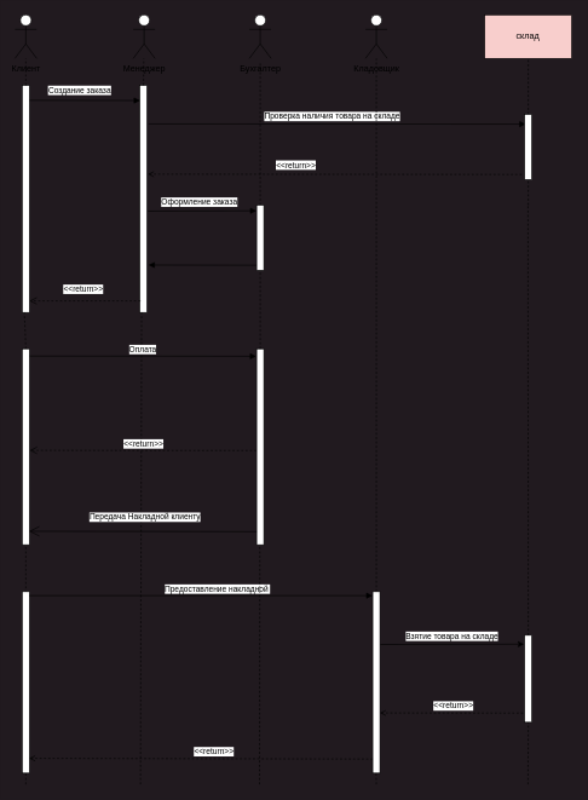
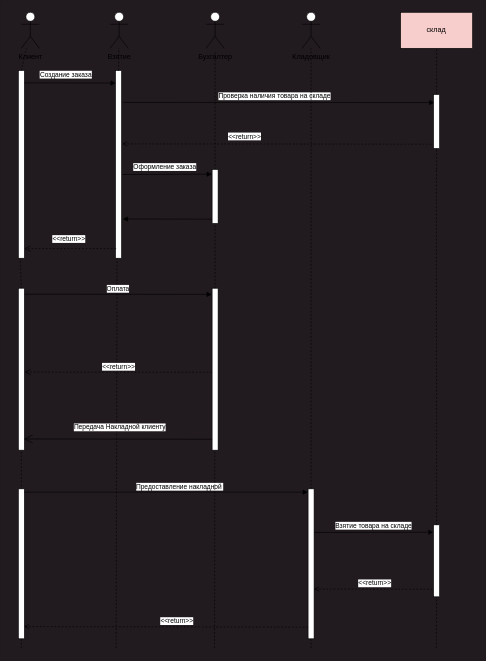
  <mxCell id="0" />
  <mxCell id="1" parent="0" />
- <mxCell id="2" value="Клиент" style="shape=umlActor;verticalLabelPosition=bottom;verticalAlign=top;html=1;outlineConnect=0;" vertex="1" parent="1"><mxGeometry x="20" y="20" width="30" height="60" as="geometry" /></mxCell>
+ <mxCell id="2" value="Клиент" style="shape=umlActor;verticalLabelPosition=bottom;verticalAlign=top;html=1;outlineConnect=0;" vertex="1" parent="1"><mxGeometry x="35" y="20" width="30" height="60" as="geometry" /></mxCell>
  <mxCell id="3" value="Кладовщик" style="shape=umlActor;verticalLabelPosition=bottom;verticalAlign=top;html=1;outlineConnect=0;" vertex="1" parent="1"><mxGeometry x="503" y="20" width="30" height="60" as="geometry" /></mxCell>
- <mxCell id="4" value="Менеджер" style="shape=umlActor;verticalLabelPosition=bottom;verticalAlign=top;html=1;outlineConnect=0;" vertex="1" parent="1"><mxGeometry x="183" y="20" width="30" height="60" as="geometry" /></mxCell>
+ <mxCell id="4" value="Взятие" style="shape=umlActor;verticalLabelPosition=bottom;verticalAlign=top;html=1;outlineConnect=0;" vertex="1" parent="1"><mxGeometry x="183" y="20" width="30" height="60" as="geometry" /></mxCell>
  <mxCell id="5" value="Бухгалтер" style="shape=umlActor;verticalLabelPosition=bottom;verticalAlign=top;html=1;outlineConnect=0;" vertex="1" parent="1"><mxGeometry x="343" y="20" width="30" height="60" as="geometry" /></mxCell>
  <mxCell id="6" value="" style="rounded=0;whiteSpace=wrap;html=1;" vertex="1" parent="1"><mxGeometry x="30" y="117" width="10" height="313" as="geometry" /></mxCell>
  <mxCell id="7" value="" style="rounded=0;whiteSpace=wrap;html=1;" vertex="1" parent="1"><mxGeometry x="192" y="117" width="10" height="313" as="geometry" /></mxCell>
  <mxCell id="8" value="" style="endArrow=none;dashed=1;html=1;rounded=0;exitX=0.5;exitY=0;exitDx=0;exitDy=0;" edge="1" parent="1" source="7" target="4"><mxGeometry width="50" height="50" relative="1" as="geometry"><mxPoint x="443" y="117" as="sourcePoint" /><mxPoint x="493" y="67" as="targetPoint" /></mxGeometry></mxCell>
  <mxCell id="9" value="" style="endArrow=block;html=1;rounded=0;endFill=1;exitX=1.011;exitY=0.066;exitDx=0;exitDy=0;exitPerimeter=0;entryX=0.033;entryY=0.067;entryDx=0;entryDy=0;entryPerimeter=0;" edge="1" parent="1" source="6" target="7"><mxGeometry width="50" height="50" relative="1" as="geometry"><mxPoint x="50" y="142" as="sourcePoint" /><mxPoint x="250" y="142" as="targetPoint" /></mxGeometry></mxCell>
  <mxCell id="10" value="Создание заказа" style="edgeLabel;html=1;align=center;verticalAlign=middle;resizable=0;points=[];" vertex="1" connectable="0" parent="9"><mxGeometry x="0.008" y="2" relative="1" as="geometry"><mxPoint x="-9" y="-12" as="offset" /></mxGeometry></mxCell>
  <mxCell id="11" value="" style="endArrow=block;html=1;rounded=0;endFill=1;entryX=0.153;entryY=0.15;entryDx=0;entryDy=0;entryPerimeter=0;exitX=1.2;exitY=0.17;exitDx=0;exitDy=0;exitPerimeter=0;" edge="1" parent="1" source="7" target="46"><mxGeometry width="50" height="50" relative="1" as="geometry"><mxPoint x="202" y="154" as="sourcePoint" /><mxPoint x="2023" y="127" as="targetPoint" /></mxGeometry></mxCell>
  <mxCell id="12" value="Проверка наличия товара на складе" style="edgeLabel;html=1;align=center;verticalAlign=middle;resizable=0;points=[];" vertex="1" connectable="0" parent="11"><mxGeometry x="-0.029" y="1" relative="1" as="geometry"><mxPoint y="-10" as="offset" /></mxGeometry></mxCell>
  <mxCell id="13" value="" style="endArrow=none;dashed=1;html=1;rounded=0;endFill=0;startArrow=open;startFill=0;exitX=1.117;exitY=0.391;exitDx=0;exitDy=0;exitPerimeter=0;entryX=-0.022;entryY=0.921;entryDx=0;entryDy=0;entryPerimeter=0;" edge="1" parent="1" source="7" target="46"><mxGeometry width="50" height="50" relative="1" as="geometry"><mxPoint x="1843" y="210" as="sourcePoint" /><mxPoint x="2973" y="210" as="targetPoint" /></mxGeometry></mxCell>
  <mxCell id="14" value="&amp;lt;&amp;lt;return&amp;gt;&amp;gt;" style="edgeLabel;html=1;align=center;verticalAlign=middle;resizable=0;points=[];" vertex="1" connectable="0" parent="13"><mxGeometry x="0.156" y="2" relative="1" as="geometry"><mxPoint x="-97" y="-11" as="offset" /></mxGeometry></mxCell>
  <mxCell id="15" value="" style="endArrow=block;html=1;rounded=0;endFill=1;exitX=1.117;exitY=0.554;exitDx=0;exitDy=0;exitPerimeter=0;entryX=-0.034;entryY=0.088;entryDx=0;entryDy=0;entryPerimeter=0;" edge="1" parent="1" source="7" target="49"><mxGeometry width="50" height="50" relative="1" as="geometry"><mxPoint x="213" y="287" as="sourcePoint" /><mxPoint x="373" y="240" as="targetPoint" /></mxGeometry></mxCell>
  <mxCell id="16" value="Оформление&amp;nbsp;заказа" style="edgeLabel;html=1;align=center;verticalAlign=middle;resizable=0;points=[];" vertex="1" connectable="0" parent="15"><mxGeometry x="0.1" y="-1" relative="1" as="geometry"><mxPoint x="-12" y="-14" as="offset" /></mxGeometry></mxCell>
  <mxCell id="17" value="" style="endArrow=none;dashed=1;html=1;rounded=0;exitX=0.5;exitY=0;exitDx=0;exitDy=0;" edge="1" parent="1" source="6" target="2"><mxGeometry width="50" height="50" relative="1" as="geometry"><mxPoint x="50" y="157" as="sourcePoint" /><mxPoint x="100" y="107" as="targetPoint" /></mxGeometry></mxCell>
  <mxCell id="18" value="" style="endArrow=none;dashed=1;html=1;rounded=0;exitX=0.5;exitY=0;exitDx=0;exitDy=0;" edge="1" parent="1" source="49"><mxGeometry width="50" height="50" relative="1" as="geometry"><mxPoint x="358" y="507" as="sourcePoint" /><mxPoint x="358" y="87" as="targetPoint" /></mxGeometry></mxCell>
  <mxCell id="19" value="" style="rounded=0;whiteSpace=wrap;html=1;" vertex="1" parent="1"><mxGeometry x="353" y="480" width="10" height="270" as="geometry" /></mxCell>
  <mxCell id="20" value="" style="endArrow=none;dashed=1;html=1;rounded=0;entryX=0.25;entryY=1;entryDx=0;entryDy=0;" edge="1" parent="1" target="7"><mxGeometry width="50" height="50" relative="1" as="geometry"><mxPoint x="193" y="1080" as="sourcePoint" /><mxPoint x="473" y="727" as="targetPoint" /></mxGeometry></mxCell>
  <mxCell id="21" value="" style="html=1;verticalAlign=bottom;endArrow=open;dashed=1;endSize=8;curved=0;rounded=0;entryX=1;entryY=1;entryDx=0;entryDy=0;" edge="1" parent="1"><mxGeometry x="0.006" relative="1" as="geometry"><mxPoint x="193" y="414" as="sourcePoint" /><mxPoint x="40" y="414" as="targetPoint" /><mxPoint as="offset" /></mxGeometry></mxCell>
  <mxCell id="22" value="" style="endArrow=none;dashed=1;html=1;rounded=0;exitX=0.5;exitY=0;exitDx=0;exitDy=0;" edge="1" parent="1" source="23"><mxGeometry width="50" height="50" relative="1" as="geometry"><mxPoint x="35.25" y="657" as="sourcePoint" /><mxPoint x="33" y="430" as="targetPoint" /></mxGeometry></mxCell>
  <mxCell id="23" value="" style="rounded=0;whiteSpace=wrap;html=1;" vertex="1" parent="1"><mxGeometry x="30" y="480" width="10" height="270" as="geometry" /></mxCell>
  <mxCell id="24" value="Оплата" style="html=1;verticalAlign=bottom;endArrow=block;curved=0;rounded=0;exitX=1.01;exitY=0.033;exitDx=0;exitDy=0;exitPerimeter=0;entryX=-0.081;entryY=0.289;entryDx=0;entryDy=0;entryPerimeter=0;" edge="1" parent="1"><mxGeometry width="80" relative="1" as="geometry"><mxPoint x="40.32" y="490" as="sourcePoint" /><mxPoint x="352.41" y="490.3" as="targetPoint" /></mxGeometry></mxCell>
  <mxCell id="25" value="&amp;lt;&amp;lt;return&amp;gt;&amp;gt;" style="html=1;verticalAlign=bottom;endArrow=open;dashed=1;endSize=8;curved=0;rounded=0;entryX=1.01;entryY=0.366;entryDx=0;entryDy=0;entryPerimeter=0;exitX=-0.05;exitY=0.534;exitDx=0;exitDy=0;exitPerimeter=0;" edge="1" parent="1"><mxGeometry relative="1" as="geometry"><mxPoint x="352.72" y="620.15" as="sourcePoint" /><mxPoint x="40.32" y="619.87" as="targetPoint" /></mxGeometry></mxCell>
  <mxCell id="26" value="" style="endArrow=open;endFill=1;endSize=12;html=1;rounded=0;entryX=0.926;entryY=0.955;entryDx=0;entryDy=0;entryPerimeter=0;exitX=-0.022;exitY=0.968;exitDx=0;exitDy=0;exitPerimeter=0;" edge="1" parent="1"><mxGeometry width="160" relative="1" as="geometry"><mxPoint x="353" y="731.9" as="sourcePoint" /><mxPoint x="39.48" y="731.31" as="targetPoint" /></mxGeometry></mxCell>
  <mxCell id="27" value="Передача Накладной клиенту" style="edgeLabel;html=1;align=center;verticalAlign=middle;resizable=0;points=[];" vertex="1" connectable="0" parent="26"><mxGeometry x="0.3" y="-2" relative="1" as="geometry"><mxPoint x="49" y="-18" as="offset" /></mxGeometry></mxCell>
  <mxCell id="28" value="" style="endArrow=none;dashed=1;html=1;rounded=0;entryX=0.5;entryY=1;entryDx=0;entryDy=0;" edge="1" parent="1" target="23"><mxGeometry width="50" height="50" relative="1" as="geometry"><mxPoint x="35" y="1080" as="sourcePoint" /><mxPoint x="440" y="1127" as="targetPoint" /></mxGeometry></mxCell>
  <mxCell id="29" value="" style="rounded=0;whiteSpace=wrap;html=1;" vertex="1" parent="1"><mxGeometry x="30" y="814.5" width="10" height="250" as="geometry" /></mxCell>
  <mxCell id="30" value="" style="endArrow=none;dashed=1;html=1;rounded=0;" edge="1" parent="1" source="33" target="3"><mxGeometry width="50" height="50" relative="1" as="geometry"><mxPoint x="518" y="1397" as="sourcePoint" /><mxPoint x="293" y="607" as="targetPoint" /></mxGeometry></mxCell>
  <mxCell id="31" value="склад" style="rounded=0;whiteSpace=wrap;html=1;fillColor=#f8cecc;" vertex="1" parent="1"><mxGeometry x="667.24" y="20" width="120" height="60" as="geometry" /></mxCell>
  <mxCell id="32" value="" style="endArrow=none;dashed=1;html=1;rounded=0;" edge="1" parent="1" target="33"><mxGeometry width="50" height="50" relative="1" as="geometry"><mxPoint x="518" y="941.5" as="sourcePoint" /><mxPoint x="518" y="-375.5" as="targetPoint" /></mxGeometry></mxCell>
  <mxCell id="33" value="" style="rounded=0;whiteSpace=wrap;html=1;" vertex="1" parent="1"><mxGeometry x="513" y="814.5" width="10" height="250" as="geometry" /></mxCell>
  <mxCell id="34" value="" style="endArrow=block;html=1;rounded=0;endFill=1;exitX=0.96;exitY=0.022;exitDx=0;exitDy=0;exitPerimeter=0;entryX=-0.036;entryY=0.022;entryDx=0;entryDy=0;entryPerimeter=0;" edge="1" parent="1" source="29" target="33"><mxGeometry width="50" height="50" relative="1" as="geometry"><mxPoint x="53" y="814.5" as="sourcePoint" /><mxPoint x="1130" y="824.5" as="targetPoint" /></mxGeometry></mxCell>
  <mxCell id="35" value="Предоставление накладной&amp;nbsp;" style="edgeLabel;html=1;align=center;verticalAlign=middle;resizable=0;points=[];" vertex="1" connectable="0" parent="34"><mxGeometry x="-0.024" y="4" relative="1" as="geometry"><mxPoint x="28" y="-6" as="offset" /></mxGeometry></mxCell>
  <mxCell id="36" value="" style="endArrow=none;dashed=1;html=1;rounded=0;entryX=0.5;entryY=1;entryDx=0;entryDy=0;" edge="1" parent="1" source="46" target="31"><mxGeometry width="50" height="50" relative="1" as="geometry"><mxPoint x="727.24" y="1647" as="sourcePoint" /><mxPoint x="627.24" y="237" as="targetPoint" /></mxGeometry></mxCell>
  <mxCell id="37" value="" style="endArrow=none;dashed=1;html=1;rounded=0;entryX=0.5;entryY=1;entryDx=0;entryDy=0;" edge="1" parent="1" target="38"><mxGeometry width="50" height="50" relative="1" as="geometry"><mxPoint x="727" y="1080" as="sourcePoint" /><mxPoint x="727.24" y="-552.5" as="targetPoint" /></mxGeometry></mxCell>
  <mxCell id="38" value="" style="rounded=0;whiteSpace=wrap;html=1;" vertex="1" parent="1"><mxGeometry x="722.24" y="874.5" width="10" height="120" as="geometry" /></mxCell>
  <mxCell id="39" value="" style="endArrow=classic;html=1;rounded=0;exitX=1.062;exitY=0.543;exitDx=0;exitDy=0;exitPerimeter=0;entryX=-0.08;entryY=0.103;entryDx=0;entryDy=0;entryPerimeter=0;" edge="1" parent="1" target="38"><mxGeometry width="50" height="50" relative="1" as="geometry"><mxPoint x="523.62" y="887.28" as="sourcePoint" /><mxPoint x="773" y="874.5" as="targetPoint" /></mxGeometry></mxCell>
  <mxCell id="40" value="Взятие товара на складе" style="edgeLabel;html=1;align=center;verticalAlign=middle;resizable=0;points=[];" vertex="1" connectable="0" parent="39"><mxGeometry x="-0.036" y="1" relative="1" as="geometry"><mxPoint x="3" y="-11" as="offset" /></mxGeometry></mxCell>
  <mxCell id="41" value="" style="endArrow=none;dashed=1;html=1;rounded=0;endFill=0;startArrow=open;startFill=0;exitX=1.151;exitY=0.798;exitDx=0;exitDy=0;exitPerimeter=0;entryX=-0.048;entryY=0.894;entryDx=0;entryDy=0;entryPerimeter=0;" edge="1" parent="1" target="38"><mxGeometry width="50" height="50" relative="1" as="geometry"><mxPoint x="523" y="981.58" as="sourcePoint" /><mxPoint x="719.41" y="981.66" as="targetPoint" /></mxGeometry></mxCell>
  <mxCell id="42" value="&amp;lt;&amp;lt;return&amp;gt;&amp;gt;" style="edgeLabel;html=1;align=center;verticalAlign=middle;resizable=0;points=[];" vertex="1" connectable="0" parent="41"><mxGeometry x="0.075" y="3" relative="1" as="geometry"><mxPoint x="-7" y="-7" as="offset" /></mxGeometry></mxCell>
  <mxCell id="43" value="" style="endArrow=none;dashed=1;html=1;rounded=0;endFill=0;startArrow=open;startFill=0;entryX=0.005;entryY=0.959;entryDx=0;entryDy=0;entryPerimeter=0;exitX=0.972;exitY=0.957;exitDx=0;exitDy=0;exitPerimeter=0;" edge="1" parent="1"><mxGeometry width="50" height="50" relative="1" as="geometry"><mxPoint x="39.67" y="1044.14" as="sourcePoint" /><mxPoint x="513" y="1045.06" as="targetPoint" /></mxGeometry></mxCell>
  <mxCell id="44" value="&amp;lt;&amp;lt;return&amp;gt;&amp;gt;" style="edgeLabel;html=1;align=center;verticalAlign=middle;resizable=0;points=[];" vertex="1" connectable="0" parent="43"><mxGeometry x="-0.218" y="-3" relative="1" as="geometry"><mxPoint x="69" y="-13" as="offset" /></mxGeometry></mxCell>
  <mxCell id="45" value="" style="endArrow=none;dashed=1;html=1;rounded=0;entryX=0.5;entryY=1;entryDx=0;entryDy=0;" edge="1" parent="1" target="46"><mxGeometry width="50" height="50" relative="1" as="geometry"><mxPoint x="727.24" y="282" as="sourcePoint" /><mxPoint x="727.24" y="80" as="targetPoint" /></mxGeometry></mxCell>
  <mxCell id="46" value="" style="rounded=0;whiteSpace=wrap;html=1;" vertex="1" parent="1"><mxGeometry x="722.24" y="157" width="10" height="90" as="geometry" /></mxCell>
  <mxCell id="47" value="" style="endArrow=none;dashed=1;html=1;rounded=0;" edge="1" parent="1" source="38"><mxGeometry width="50" height="50" relative="1" as="geometry"><mxPoint x="727" y="1507" as="sourcePoint" /><mxPoint x="727" y="280" as="targetPoint" /></mxGeometry></mxCell>
  <mxCell id="48" value="" style="endArrow=none;dashed=1;html=1;rounded=0;exitX=0.5;exitY=0;exitDx=0;exitDy=0;" edge="1" parent="1" source="19" target="49"><mxGeometry width="50" height="50" relative="1" as="geometry"><mxPoint x="358" y="547" as="sourcePoint" /><mxPoint x="358" y="87" as="targetPoint" /></mxGeometry></mxCell>
  <mxCell id="49" value="" style="rounded=0;whiteSpace=wrap;html=1;" vertex="1" parent="1"><mxGeometry x="353" y="282" width="10" height="90" as="geometry" /></mxCell>
  <mxCell id="50" value="" style="endArrow=block;html=1;rounded=0;endFill=1;exitX=-0.014;exitY=0.921;exitDx=0;exitDy=0;exitPerimeter=0;entryX=1.2;entryY=0.791;entryDx=0;entryDy=0;entryPerimeter=0;" edge="1" parent="1" source="49" target="7"><mxGeometry width="50" height="50" relative="1" as="geometry"><mxPoint x="212" y="300" as="sourcePoint" /><mxPoint x="363" y="300" as="targetPoint" /></mxGeometry></mxCell>
  <mxCell id="51" value="&amp;lt;&amp;lt;return&amp;gt;&amp;gt;" style="edgeLabel;html=1;align=center;verticalAlign=middle;resizable=0;points=[];" vertex="1" connectable="0" parent="1"><mxGeometry x="113.004" y="397" as="geometry" /></mxCell>
  <mxCell id="52" value="" style="endArrow=none;dashed=1;html=1;rounded=0;entryX=0.5;entryY=1;entryDx=0;entryDy=0;" edge="1" parent="1"><mxGeometry width="50" height="50" relative="1" as="geometry"><mxPoint x="518" y="1080" as="sourcePoint" /><mxPoint x="517.63" y="1064.5" as="targetPoint" /></mxGeometry></mxCell>
  <mxCell id="53" value="" style="endArrow=none;dashed=1;html=1;rounded=0;" edge="1" parent="1"><mxGeometry width="50" height="50" relative="1" as="geometry"><mxPoint x="357" y="1080" as="sourcePoint" /><mxPoint x="357.44" y="750" as="targetPoint" /></mxGeometry></mxCell>
